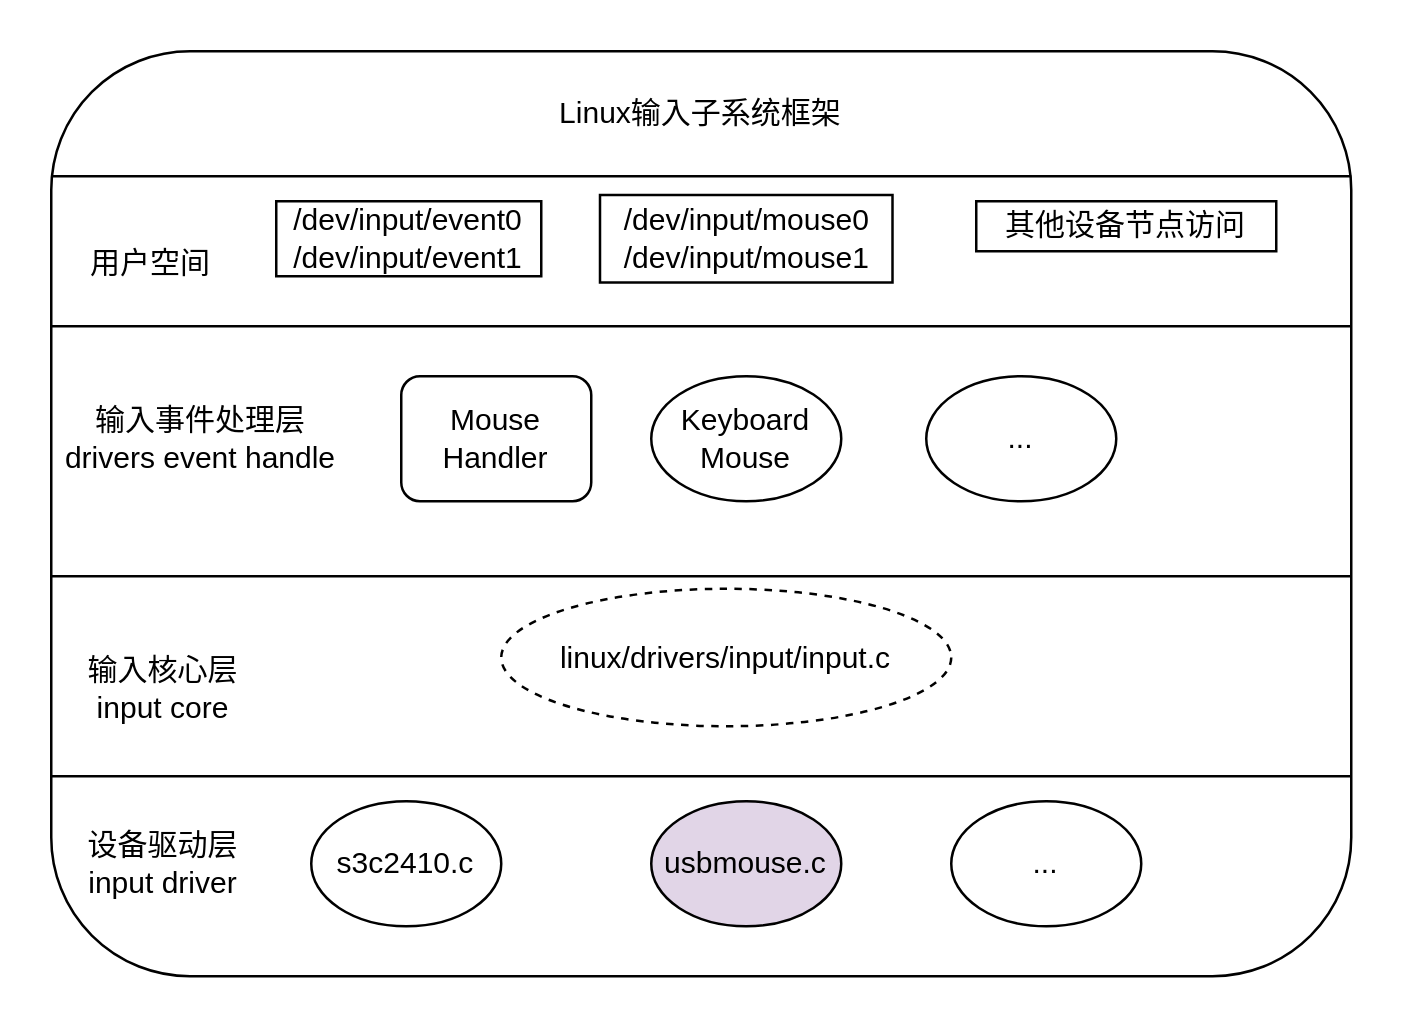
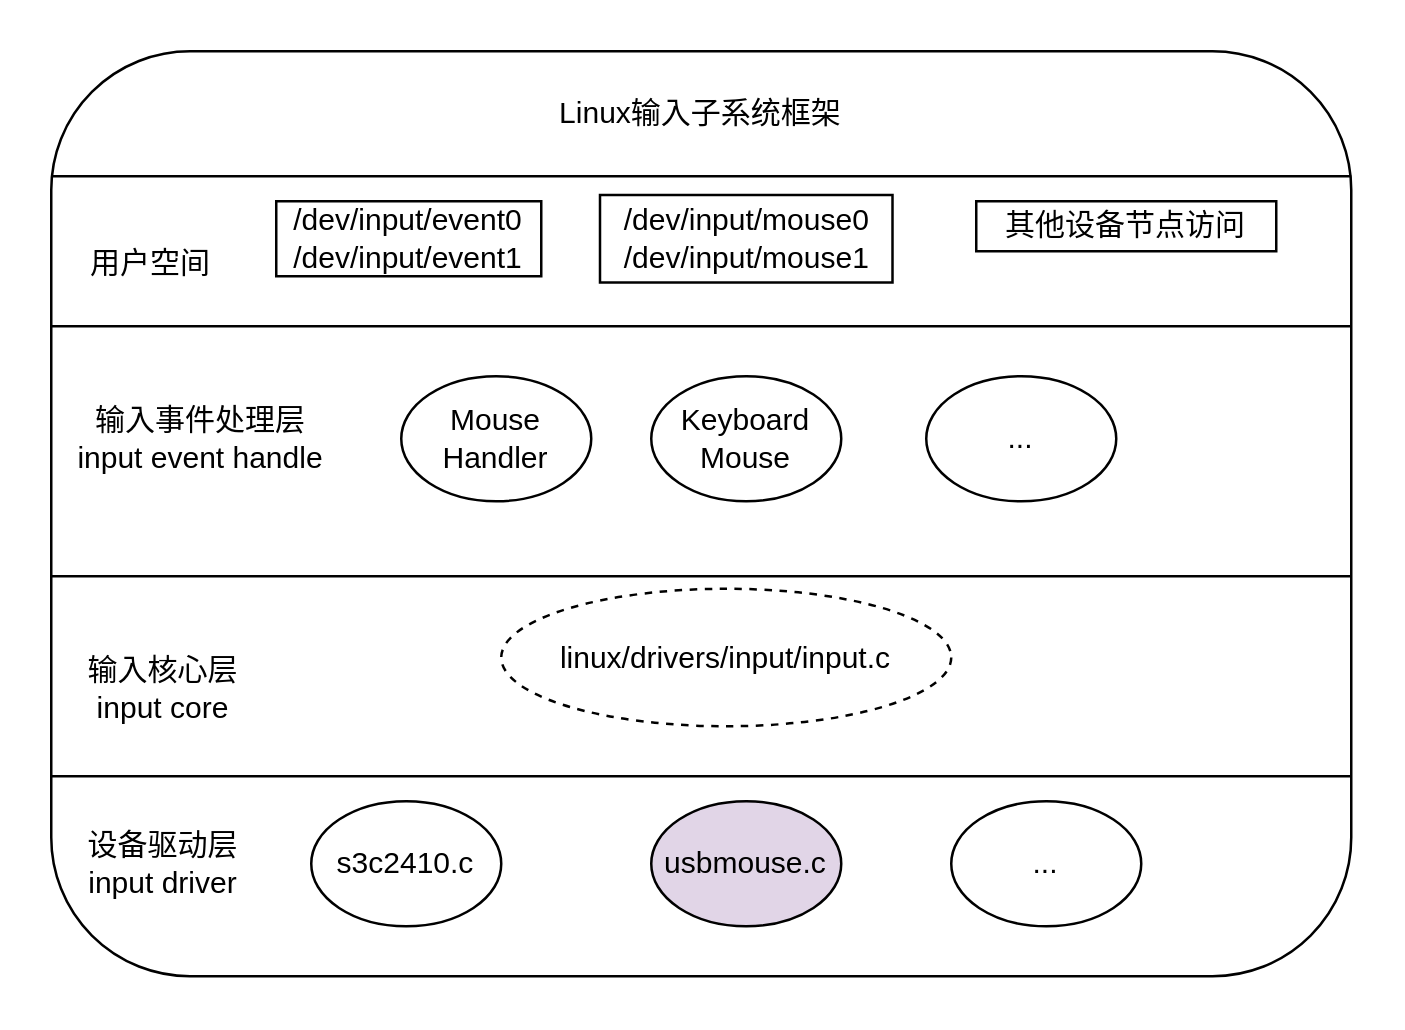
  <mxCell id="0" />
  <mxCell id="1" parent="0" />
  <mxCell id="2" value="" style="rounded=1;whiteSpace=wrap;html=1;movable=0;resizable=0;rotatable=0;deletable=0;editable=0;connectable=0;" vertex="1" parent="1"><mxGeometry x="20" y="20" width="520" height="370" as="geometry" /></mxCell>
  <mxCell id="3" value="Linux输入子系统框架" style="text;strokeColor=none;align=center;fillColor=none;html=1;verticalAlign=middle;whiteSpace=wrap;rounded=0;movable=0;resizable=0;rotatable=0;deletable=0;editable=0;connectable=0;" vertex="1" parent="1"><mxGeometry x="170" y="30" width="220" height="30" as="geometry" /></mxCell>
  <mxCell id="4" value="" style="endArrow=none;html=1;movable=0;resizable=0;rotatable=0;deletable=0;editable=0;connectable=0;" edge="1" parent="1"><mxGeometry width="50" height="50" relative="1" as="geometry"><mxPoint x="20" y="70" as="sourcePoint" /><mxPoint x="540" y="70" as="targetPoint" /></mxGeometry></mxCell>
  <mxCell id="5" value="" style="endArrow=none;html=1;movable=0;resizable=0;rotatable=0;deletable=0;editable=0;connectable=0;" edge="1" parent="1"><mxGeometry width="50" height="50" relative="1" as="geometry"><mxPoint x="20" y="130" as="sourcePoint" /><mxPoint x="540" y="130" as="targetPoint" /></mxGeometry></mxCell>
  <mxCell id="6" value="" style="endArrow=none;html=1;movable=0;resizable=0;rotatable=0;deletable=0;editable=0;connectable=0;" edge="1" parent="1"><mxGeometry width="50" height="50" relative="1" as="geometry"><mxPoint x="20" y="230" as="sourcePoint" /><mxPoint x="540" y="230" as="targetPoint" /></mxGeometry></mxCell>
  <mxCell id="7" value="" style="endArrow=none;html=1;movable=0;resizable=0;rotatable=0;deletable=0;editable=0;connectable=0;" edge="1" parent="1"><mxGeometry width="50" height="50" relative="1" as="geometry"><mxPoint x="20" y="310" as="sourcePoint" /><mxPoint x="540" y="310" as="targetPoint" /></mxGeometry></mxCell>
  <mxCell id="8" value="用户空间" style="text;strokeColor=none;align=center;fillColor=none;html=1;verticalAlign=middle;whiteSpace=wrap;rounded=0;rotation=0;movable=0;resizable=0;rotatable=0;deletable=0;editable=0;connectable=0;" vertex="1" parent="1"><mxGeometry x="30" y="90" width="60" height="30" as="geometry" /></mxCell>
- <mxCell id="9" value="输入事件处理层&lt;br&gt;drivers event handle" style="text;strokeColor=none;align=center;fillColor=none;html=1;verticalAlign=middle;whiteSpace=wrap;rounded=0;movable=0;resizable=0;rotatable=0;deletable=0;editable=0;connectable=0;" vertex="1" parent="1"><mxGeometry x="20" y="150" width="120" height="50" as="geometry" /></mxCell>
+ <mxCell id="9" value="输入事件处理层&lt;br&gt;input event handle" style="text;strokeColor=none;align=center;fillColor=none;html=1;verticalAlign=middle;whiteSpace=wrap;rounded=0;movable=0;resizable=0;rotatable=0;deletable=0;editable=0;connectable=0;" vertex="1" parent="1"><mxGeometry x="20" y="150" width="120" height="50" as="geometry" /></mxCell>
  <mxCell id="10" value="输入核心层&lt;br&gt;input core" style="text;strokeColor=none;align=center;fillColor=none;html=1;verticalAlign=middle;whiteSpace=wrap;rounded=0;movable=0;resizable=0;rotatable=0;deletable=0;editable=0;connectable=0;" vertex="1" parent="1"><mxGeometry x="30" y="260" width="70" height="30" as="geometry" /></mxCell>
  <mxCell id="11" value="设备驱动层&lt;br&gt;input driver" style="text;strokeColor=none;align=center;fillColor=none;html=1;verticalAlign=middle;whiteSpace=wrap;rounded=0;movable=0;resizable=0;rotatable=0;deletable=0;editable=0;connectable=0;" vertex="1" parent="1"><mxGeometry x="30" y="320" width="70" height="50" as="geometry" /></mxCell>
  <mxCell id="12" value="linux/drivers/input/input.c" style="ellipse;whiteSpace=wrap;html=1;movable=0;resizable=0;rotatable=0;deletable=0;editable=0;connectable=0;dashed=1;" vertex="1" parent="1"><mxGeometry x="200" y="235" width="180" height="55" as="geometry" /></mxCell>
  <mxCell id="13" value="s3c2410.c" style="ellipse;whiteSpace=wrap;html=1;movable=0;resizable=0;rotatable=0;deletable=0;editable=0;connectable=0;" vertex="1" parent="1"><mxGeometry x="124" y="320" width="76" height="50" as="geometry" /></mxCell>
  <mxCell id="14" value="usbmouse.c" style="ellipse;whiteSpace=wrap;html=1;movable=0;resizable=0;rotatable=0;deletable=0;editable=0;connectable=0;fillColor=#e1d5e7;" vertex="1" parent="1"><mxGeometry x="260" y="320" width="76" height="50" as="geometry" /></mxCell>
  <mxCell id="15" value="..." style="ellipse;whiteSpace=wrap;html=1;movable=0;resizable=0;rotatable=0;deletable=0;editable=0;connectable=0;" vertex="1" parent="1"><mxGeometry x="380" y="320" width="76" height="50" as="geometry" /></mxCell>
- <mxCell id="16" value="Mouse Handler" style="whiteSpace=wrap;html=1;movable=0;resizable=0;rotatable=0;deletable=0;editable=0;connectable=0;rounded=1;" vertex="1" parent="1"><mxGeometry x="160" y="150" width="76" height="50" as="geometry" /></mxCell>
+ <mxCell id="16" value="Mouse Handler" style="ellipse;whiteSpace=wrap;html=1;movable=0;resizable=0;rotatable=0;deletable=0;editable=0;connectable=0;" vertex="1" parent="1"><mxGeometry x="160" y="150" width="76" height="50" as="geometry" /></mxCell>
  <mxCell id="17" value="Keyboard Mouse" style="ellipse;whiteSpace=wrap;html=1;movable=0;resizable=0;rotatable=0;deletable=0;editable=0;connectable=0;" vertex="1" parent="1"><mxGeometry x="260" y="150" width="76" height="50" as="geometry" /></mxCell>
  <mxCell id="18" value="..." style="ellipse;whiteSpace=wrap;html=1;movable=0;resizable=0;rotatable=0;deletable=0;editable=0;connectable=0;" vertex="1" parent="1"><mxGeometry x="370" y="150" width="76" height="50" as="geometry" /></mxCell>
  <mxCell id="19" value="/dev/input/event0&lt;br&gt;/dev/input/event1" style="rounded=0;whiteSpace=wrap;html=1;movable=0;resizable=0;rotatable=0;deletable=0;editable=0;connectable=0;" vertex="1" parent="1"><mxGeometry x="110" y="80" width="106" height="30" as="geometry" /></mxCell>
  <mxCell id="20" value="/dev/input/mouse0&lt;br&gt;/dev/input/mouse1" style="rounded=0;whiteSpace=wrap;html=1;movable=0;resizable=0;rotatable=0;deletable=0;editable=0;connectable=0;" vertex="1" parent="1"><mxGeometry x="239.5" y="77.5" width="117" height="35" as="geometry" /></mxCell>
  <mxCell id="21" value="其他设备节点访问" style="rounded=0;whiteSpace=wrap;html=1;movable=0;resizable=0;rotatable=0;deletable=0;editable=0;connectable=0;" vertex="1" parent="1"><mxGeometry x="390" y="80" width="120" height="20" as="geometry" /></mxCell>
